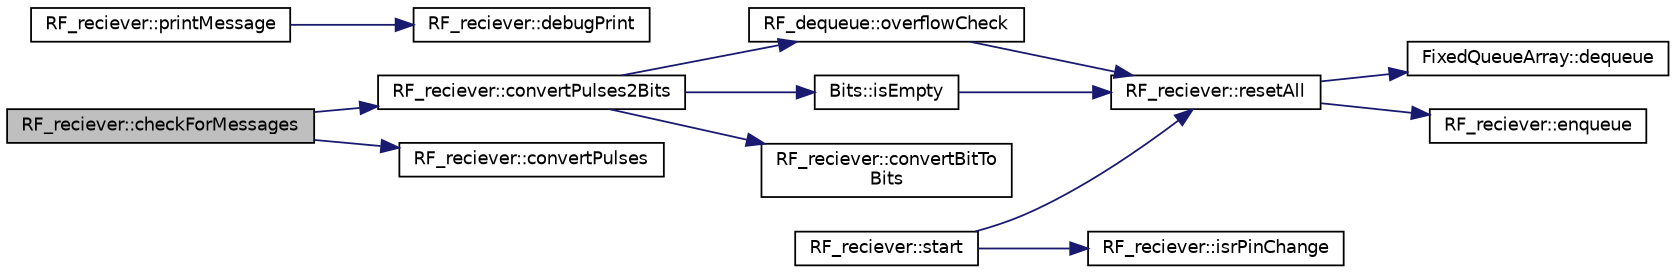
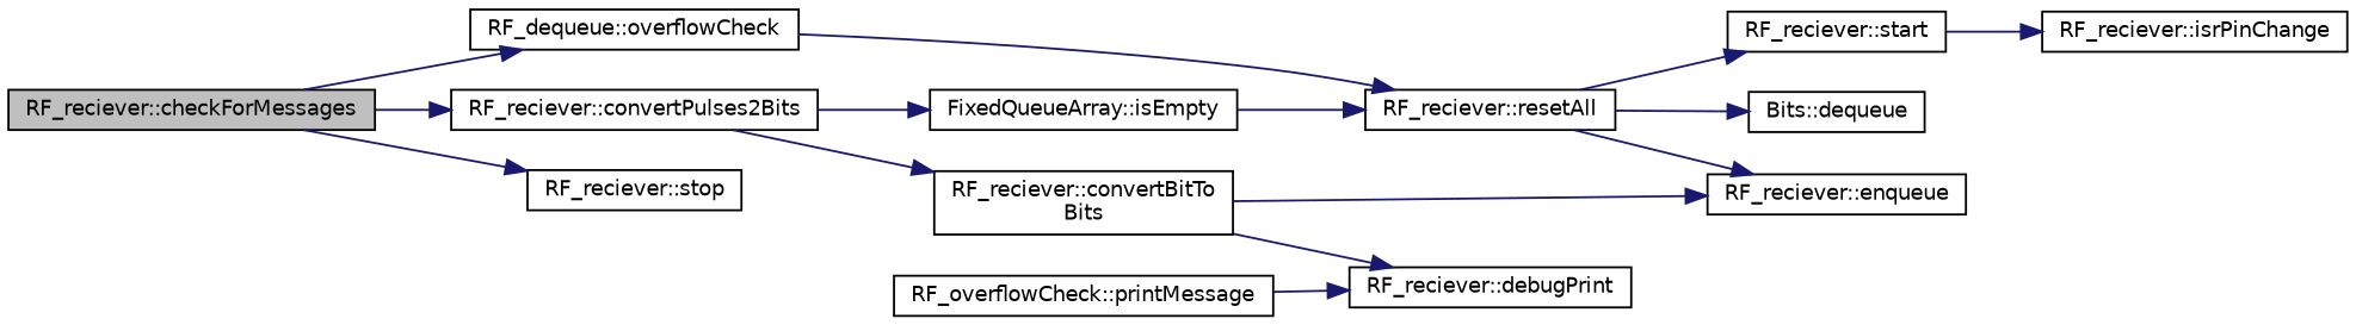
  digraph {
    rankdir=LR
    node [color=black fillcolor=white fontname=Helvetica fontsize=10 shape=record style=filled]
    edge [color=midnightblue fontname=Helvetica fontsize=10 labelfontname=Helvetica labelfontsize=10 style=solid]
    n1 [fillcolor=grey75 fontcolor=black height=0.2 label="RF_reciever::checkForMessages" width=0.4]
    n2 [height=0.2 label="RF_reciever::convertPulses2Bits" width=0.4]
    n3 [height=0.2 label="RF_dequeue::overflowCheck" width=0.4]
-   n4 [height=0.2 label="RF_reciever::convertPulses" width=0.4]
-   n5 [height=0.2 label="Bits::isEmpty" width=0.4]
+   n4 [height=0.2 label="RF_reciever::stop" width=0.4]
+   n5 [height=0.2 label="FixedQueueArray::isEmpty" width=0.4]
    n6 [height=0.2 label="RF_reciever::convertBitTo\lBits" width=0.4]
    n7 [height=0.2 label="RF_reciever::resetAll" width=0.4]
    n8 [height=0.2 label="RF_reciever::start" width=0.4]
    n9 [height=0.2 label="RF_reciever::isrPinChange" width=0.4]
-   n10 [height=0.2 label="FixedQueueArray::dequeue" width=0.4]
+   n10 [height=0.2 label="Bits::dequeue" width=0.4]
    n11 [height=0.2 label="RF_reciever::debugPrint" width=0.4]
    n12 [height=0.2 label="RF_reciever::enqueue" width=0.4]
-   n13 [height=0.2 label="RF_reciever::printMessage" width=0.4]
+   n13 [height=0.2 label="RF_overflowCheck::printMessage" width=0.4]
    n1 -> n2
-   n2 -> n3
+   n1 -> n3
    n1 -> n4
    n2 -> n5
    n2 -> n6
    n3 -> n7
    n5 -> n7
+   n6 -> n11
+   n6 -> n12
    n7 -> n10
    n7 -> n12
-   n8 -> n7
+   n7 -> n8
    n8 -> n9
    n13 -> n11
  }
